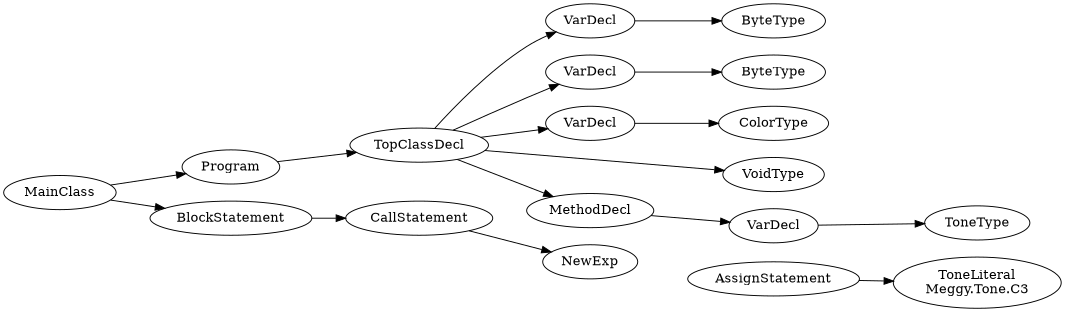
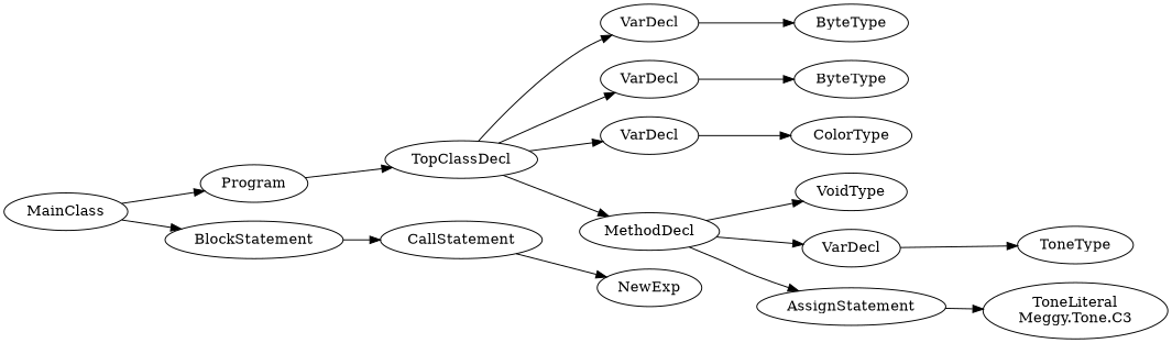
  digraph {
    rankdir=LR
    n1 [label=Program]
    n2 [label=TopClassDecl]
    n3 [label=MainClass]
    n4 [label=BlockStatement]
    n5 [label=VarDecl]
    n6 [label=VarDecl]
    n7 [label=VarDecl]
    n8 [label=MethodDecl]
    n9 [label=CallStatement]
    n10 [label=NewExp]
    n11 [label=ByteType]
    n12 [label=ByteType]
    n13 [label=ColorType]
    n14 [label=VoidType]
    n15 [label=VarDecl]
    n16 [label=AssignStatement]
    n17 [label=ToneType]
    n18 [label="ToneLiteral\nMeggy.Tone.C3"]
    n1 -> n2
    n2 -> n5
    n2 -> n6
    n2 -> n7
    n2 -> n8
    n3 -> n1
    n3 -> n4
    n4 -> n9
    n5 -> n11
    n6 -> n12
    n7 -> n13
-   n2 -> n14
+   n8 -> n14
    n8 -> n15
+   n8 -> n16
    n9 -> n10
    n15 -> n17
    n16 -> n18
  }
